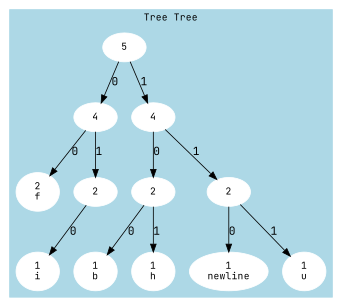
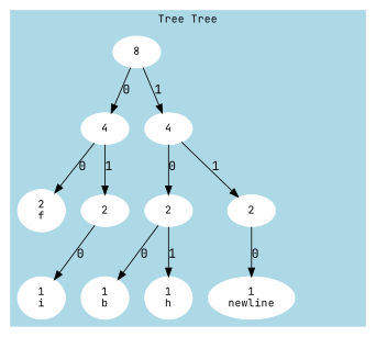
  digraph {
    color=lightblue
    fontname="JetBrains Mono"
    fontsize=12
    style=filled
    node [color=white fontname="JetBrains Mono" fontsize=12 style=filled]
    edge [fontname="JetBrains Mono"]
-   n1 [label=5]
+   n1 [label=8]
    n2 [label=4]
    n3 [label=4]
    n4 [label="2\nf"]
    n5 [label=2]
    n6 [label=2]
    n7 [label=2]
    n8 [label="1\ni"]
    n9 [label="1\nb"]
    n10 [label="1\nh"]
    n11 [label="1\nnewline"]
-   n12 [label="1\nu"]
    subgraph cluster_1 {
      label="Tree Tree"
      n1
      n2
      n3
      n4
      n5
      n6
      n7
      n8
      n9
      n10
      n11
-     n12
    }
    n1 -> n2 [label=0]
    n1 -> n3 [label=1]
    n2 -> n4 [label=0]
    n2 -> n5 [label=1]
    n3 -> n6 [label=0]
    n3 -> n7 [label=1]
    n5 -> n8 [label=0]
    n6 -> n9 [label=0]
    n6 -> n10 [label=1]
    n7 -> n11 [label=0]
-   n7 -> n12 [label=1]
  }
